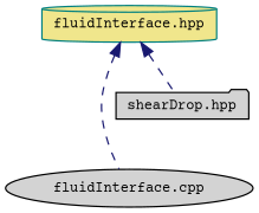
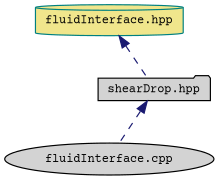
  digraph {
    fontname="Courier Prime"
    node [color=black fillcolor=lightgrey fontname="Courier Prime" fontsize=10 style=filled]
    edge [color=midnightblue dir=back fontname="Courier Prime" fontsize=10 labelfontname=Helvetica labelfontsize=10 style=dashed]
    n1 [color=teal fillcolor=khaki fontcolor=black height=0.2 label="fluidInterface.hpp" shape=cylinder width=0.4]
    n2 [height=0.2 label="fluidInterface.cpp" shape=ellipse width=0.4]
    n3 [height=0.2 label="shearDrop.hpp" shape=folder width=0.4]
-   n1 -> n2
+   n3 -> n2
    n1 -> n3
  }
